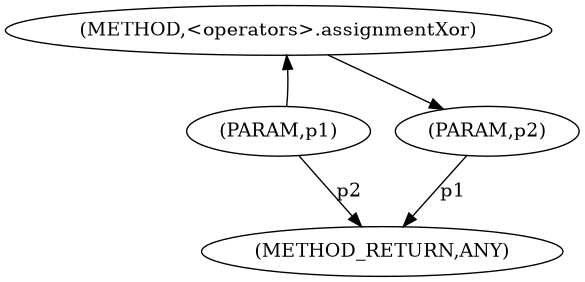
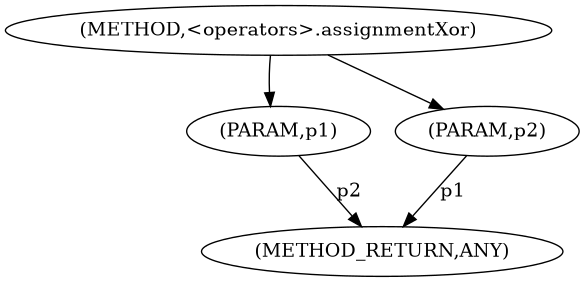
  digraph {
    fontname="DejaVu Serif"
    node [fontname="DejaVu Serif"]
    edge [fontname="DejaVu Serif"]
    n1 [label=<(METHOD,&lt;operators&gt;.assignmentXor)>]
    n2 [label=<(PARAM,p1)>]
    n3 [label=<(PARAM,p2)>]
    n4 [label=<(METHOD_RETURN,ANY)>]
-   n2 -> n1
+   n1 -> n2
    n1 -> n3
    n2 -> n4 [label=p2]
    n3 -> n4 [label=p1]
  }
